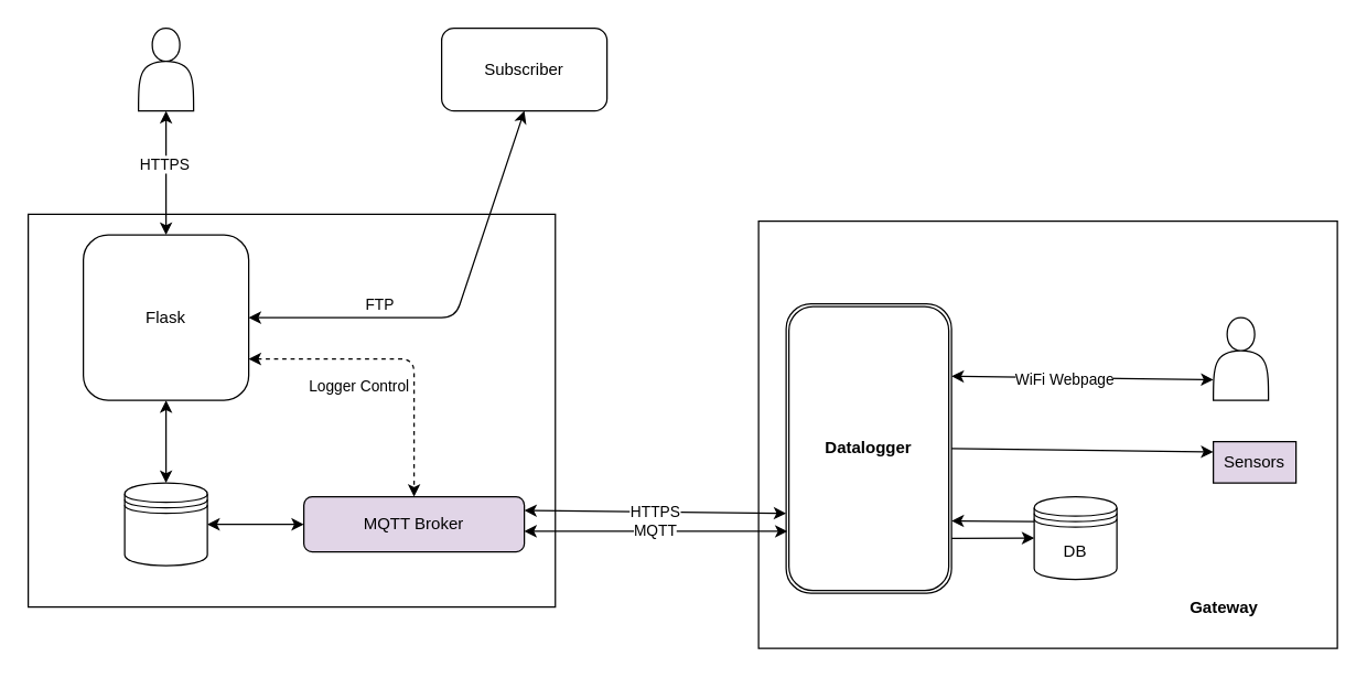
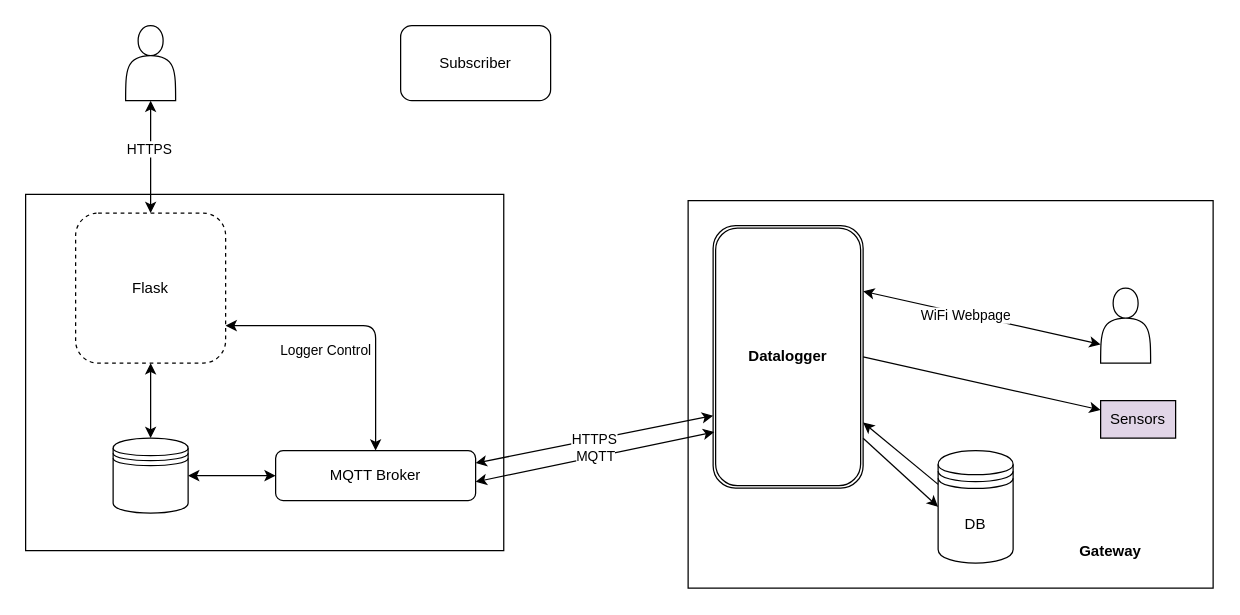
  <mxCell id="0" />
  <mxCell id="1" parent="0" />
  <mxCell id="2" value="" style="rounded=0;whiteSpace=wrap;html=1;" parent="1" vertex="1"><mxGeometry x="20" y="155" width="382.5" height="285" as="geometry" /></mxCell>
  <mxCell id="3" value="" style="group" parent="1" vertex="1" connectable="0"><mxGeometry x="550" y="160" width="420" height="310" as="geometry" /></mxCell>
  <mxCell id="4" value="" style="rounded=0;whiteSpace=wrap;html=1;fillColor=none;" parent="3" vertex="1"><mxGeometry width="420" height="310" as="geometry" /></mxCell>
  <mxCell id="5" value="Gateway" style="text;html=1;strokeColor=none;fillColor=none;align=center;verticalAlign=middle;whiteSpace=wrap;rounded=0;fontStyle=1" parent="3" vertex="1"><mxGeometry x="312.8" y="264.074" width="50.4" height="34.444" as="geometry" /></mxCell>
- <mxCell id="6" value="&lt;b&gt;Datalogger&lt;/b&gt;" style="shape=ext;double=1;rounded=1;whiteSpace=wrap;html=1;" parent="3" vertex="1"><mxGeometry x="20" y="60" width="120" height="210" as="geometry" /></mxCell>
+ <mxCell id="6" value="&lt;b&gt;Datalogger&lt;/b&gt;" style="shape=ext;double=1;rounded=1;whiteSpace=wrap;html=1;" parent="3" vertex="1"><mxGeometry x="20" y="20" width="120" height="210" as="geometry" /></mxCell>
  <mxCell id="7" value="" style="shape=actor;whiteSpace=wrap;html=1;" parent="3" vertex="1"><mxGeometry x="330" y="70" width="40" height="60" as="geometry" /></mxCell>
  <mxCell id="8" value="" style="endArrow=classic;startArrow=classic;html=1;exitX=1;exitY=0.25;exitDx=0;exitDy=0;entryX=0;entryY=0.75;entryDx=0;entryDy=0;" parent="3" source="6" target="7" edge="1"><mxGeometry width="50" height="50" relative="1" as="geometry"><mxPoint x="-10" y="-70.0" as="sourcePoint" /><mxPoint x="330" y="110" as="targetPoint" /><Array as="points" /></mxGeometry></mxCell>
  <mxCell id="9" value="WiFi Webpage" style="edgeLabel;html=1;align=center;verticalAlign=middle;resizable=0;points=[];" parent="8" vertex="1" connectable="0"><mxGeometry x="-0.134" y="-1" relative="1" as="geometry"><mxPoint as="offset" /></mxGeometry></mxCell>
  <mxCell id="10" value="" style="endArrow=classic;html=1;exitX=1;exitY=0.5;exitDx=0;exitDy=0;entryX=0;entryY=0.25;entryDx=0;entryDy=0;" parent="1" source="6" target="11" edge="1"><mxGeometry width="50" height="50" relative="1" as="geometry"><mxPoint x="720" y="280" as="sourcePoint" /><mxPoint x="840" y="273" as="targetPoint" /></mxGeometry></mxCell>
  <mxCell id="11" value="Sensors" style="rounded=0;whiteSpace=wrap;html=1;fillColor=#e1d5e7;" parent="1" vertex="1"><mxGeometry x="880" y="320" width="60" height="30" as="geometry" /></mxCell>
- <mxCell id="12" value="DB" style="shape=datastore;whiteSpace=wrap;html=1;" parent="1" vertex="1"><mxGeometry x="750" y="360" width="60" height="60" as="geometry" /></mxCell>
+ <mxCell id="12" value="DB" style="shape=datastore;whiteSpace=wrap;html=1;" parent="1" vertex="1"><mxGeometry x="750" y="360" width="60" height="90" as="geometry" /></mxCell>
  <mxCell id="13" value="" style="endArrow=classic;html=1;exitX=1;exitY=0.81;exitDx=0;exitDy=0;entryX=0;entryY=0.5;entryDx=0;entryDy=0;exitPerimeter=0;" parent="1" source="6" target="12" edge="1"><mxGeometry width="50" height="50" relative="1" as="geometry"><mxPoint x="700" y="340" as="sourcePoint" /><mxPoint x="810" y="340" as="targetPoint" /></mxGeometry></mxCell>
  <mxCell id="14" value="" style="endArrow=classic;html=1;exitX=0;exitY=0.3;exitDx=0;exitDy=0;entryX=1;entryY=0.75;entryDx=0;entryDy=0;" parent="1" source="12" target="6" edge="1"><mxGeometry width="50" height="50" relative="1" as="geometry"><mxPoint x="670" y="380" as="sourcePoint" /><mxPoint x="640" y="440" as="targetPoint" /></mxGeometry></mxCell>
  <mxCell id="15" value="MQTT" style="endArrow=classic;startArrow=classic;html=1;entryX=0.008;entryY=0.786;entryDx=0;entryDy=0;entryPerimeter=0;" parent="1" target="6" edge="1"><mxGeometry width="50" height="50" relative="1" as="geometry"><mxPoint x="380" y="385" as="sourcePoint" /><mxPoint x="800" y="310" as="targetPoint" /></mxGeometry></mxCell>
  <mxCell id="16" value="" style="endArrow=classic;startArrow=classic;html=1;entryX=0.5;entryY=0;entryDx=0;entryDy=0;exitX=0.5;exitY=1;exitDx=0;exitDy=0;" parent="1" source="18" target="22" edge="1"><mxGeometry width="50" height="50" relative="1" as="geometry"><mxPoint x="415" y="70" as="sourcePoint" /><mxPoint x="210" y="160" as="targetPoint" /><Array as="points" /></mxGeometry></mxCell>
  <mxCell id="17" value="HTTPS" style="edgeLabel;html=1;align=center;verticalAlign=middle;resizable=0;points=[];" parent="16" vertex="1" connectable="0"><mxGeometry x="-0.145" y="-2" relative="1" as="geometry"><mxPoint as="offset" /></mxGeometry></mxCell>
  <mxCell id="18" value="" style="shape=actor;whiteSpace=wrap;html=1;" parent="1" vertex="1"><mxGeometry x="100" y="20" width="40" height="60" as="geometry" /></mxCell>
  <mxCell id="19" value="" style="shape=datastore;whiteSpace=wrap;html=1;" parent="1" vertex="1"><mxGeometry x="90" y="350" width="60" height="60" as="geometry" /></mxCell>
  <mxCell id="20" value="" style="endArrow=classic;startArrow=classic;html=1;exitX=1;exitY=0.5;exitDx=0;exitDy=0;entryX=0;entryY=0.5;entryDx=0;entryDy=0;" parent="1" source="19" target="21" edge="1"><mxGeometry width="50" height="50" relative="1" as="geometry"><mxPoint x="490" y="350" as="sourcePoint" /><mxPoint x="120" y="295" as="targetPoint" /></mxGeometry></mxCell>
- <mxCell id="21" value="MQTT Broker" style="rounded=1;whiteSpace=wrap;html=1;fillColor=#e1d5e7;" parent="1" vertex="1"><mxGeometry x="220" y="360" width="160" height="40" as="geometry" /></mxCell>
- <mxCell id="22" value="Flask" style="rounded=1;whiteSpace=wrap;html=1;" parent="1" vertex="1"><mxGeometry x="60" y="170" width="120" height="120" as="geometry" /></mxCell>
+ <mxCell id="21" value="MQTT Broker" style="rounded=1;whiteSpace=wrap;html=1;" parent="1" vertex="1"><mxGeometry x="220" y="360" width="160" height="40" as="geometry" /></mxCell>
+ <mxCell id="22" value="Flask" style="rounded=1;whiteSpace=wrap;html=1;dashed=1;" parent="1" vertex="1"><mxGeometry x="60" y="170" width="120" height="120" as="geometry" /></mxCell>
  <mxCell id="23" value="" style="endArrow=classic;startArrow=classic;html=1;entryX=0.5;entryY=0;entryDx=0;entryDy=0;exitX=0.5;exitY=1;exitDx=0;exitDy=0;" parent="1" source="22" target="19" edge="1"><mxGeometry width="50" height="50" relative="1" as="geometry"><mxPoint x="750" y="70" as="sourcePoint" /><mxPoint x="490" y="260" as="targetPoint" /></mxGeometry></mxCell>
- <mxCell id="24" value="" style="endArrow=classic;startArrow=classic;html=1;entryX=1;entryY=0.5;entryDx=0;entryDy=0;exitX=0.5;exitY=1;exitDx=0;exitDy=0;" parent="1" source="26" target="22" edge="1"><mxGeometry width="50" height="50" relative="1" as="geometry"><mxPoint x="340" y="120" as="sourcePoint" /><mxPoint x="310" y="350" as="targetPoint" /><Array as="points"><mxPoint x="330" y="230" /></Array></mxGeometry></mxCell>
- <mxCell id="25" value="FTP" style="edgeLabel;html=1;align=center;verticalAlign=middle;resizable=0;points=[];" parent="24" vertex="1" connectable="0"><mxGeometry x="0.125" relative="1" as="geometry"><mxPoint x="-41" y="-10" as="offset" /></mxGeometry></mxCell>
  <mxCell id="26" value="Subscriber" style="rounded=1;whiteSpace=wrap;html=1;" parent="1" vertex="1"><mxGeometry x="320" y="20" width="120" height="60" as="geometry" /></mxCell>
- <mxCell id="27" value="Logger Control" style="endArrow=classic;startArrow=classic;html=1;exitX=1;exitY=0.75;exitDx=0;exitDy=0;entryX=0.5;entryY=0;entryDx=0;entryDy=0;dashed=1;" parent="1" source="22" target="21" edge="1"><mxGeometry x="-0.273" y="-20" width="50" height="50" relative="1" as="geometry"><mxPoint x="160" y="390" as="sourcePoint" /><mxPoint x="230" y="390" as="targetPoint" /><Array as="points"><mxPoint x="300" y="260" /></Array><mxPoint as="offset" /></mxGeometry></mxCell>
+ <mxCell id="27" value="Logger Control" style="endArrow=classic;startArrow=classic;html=1;exitX=1;exitY=0.75;exitDx=0;exitDy=0;entryX=0.5;entryY=0;entryDx=0;entryDy=0;" parent="1" source="22" target="21" edge="1"><mxGeometry x="-0.273" y="-20" width="50" height="50" relative="1" as="geometry"><mxPoint x="160" y="390" as="sourcePoint" /><mxPoint x="230" y="390" as="targetPoint" /><Array as="points"><mxPoint x="300" y="260" /></Array><mxPoint as="offset" /></mxGeometry></mxCell>
  <mxCell id="28" value="HTTPS" style="endArrow=classic;startArrow=classic;html=1;exitX=1;exitY=0.25;exitDx=0;exitDy=0;entryX=0;entryY=0.724;entryDx=0;entryDy=0;entryPerimeter=0;" parent="1" source="21" target="6" edge="1"><mxGeometry width="50" height="50" relative="1" as="geometry"><mxPoint x="390" y="390" as="sourcePoint" /><mxPoint x="580" y="387.5" as="targetPoint" /></mxGeometry></mxCell>
